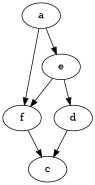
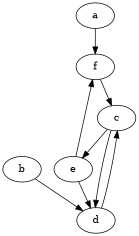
  digraph {
    node [fontsize=14]
    edge [dir=forward fontsize=12 labeldistance=1.5]
    f
    c
    e
    d
    a
+   b
    f -> c
-   a -> e
+   c -> e
+   c -> d
    e -> f
    e -> d
    d -> c
    a -> f
+   b -> d
  }
